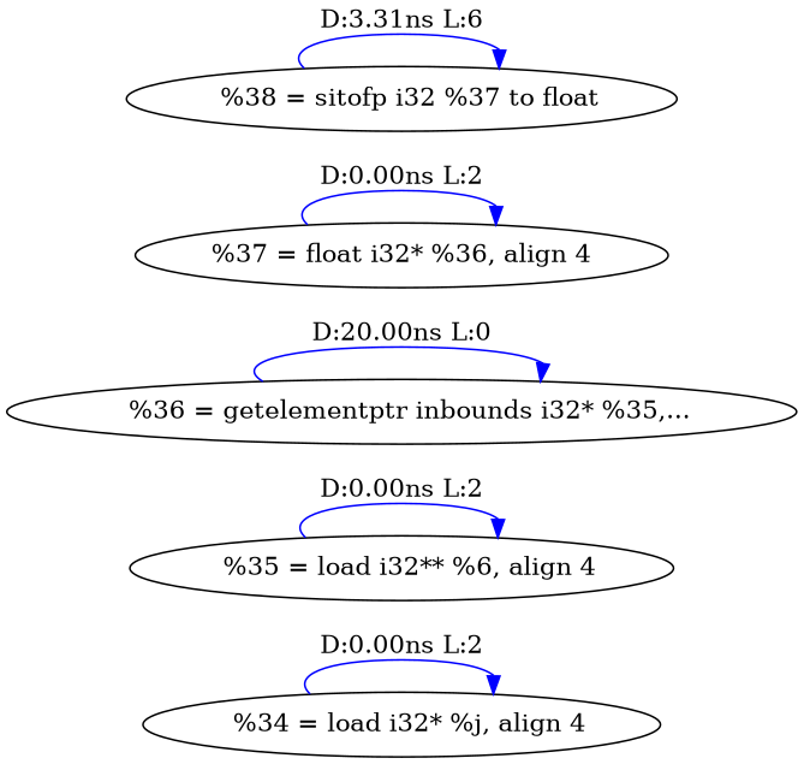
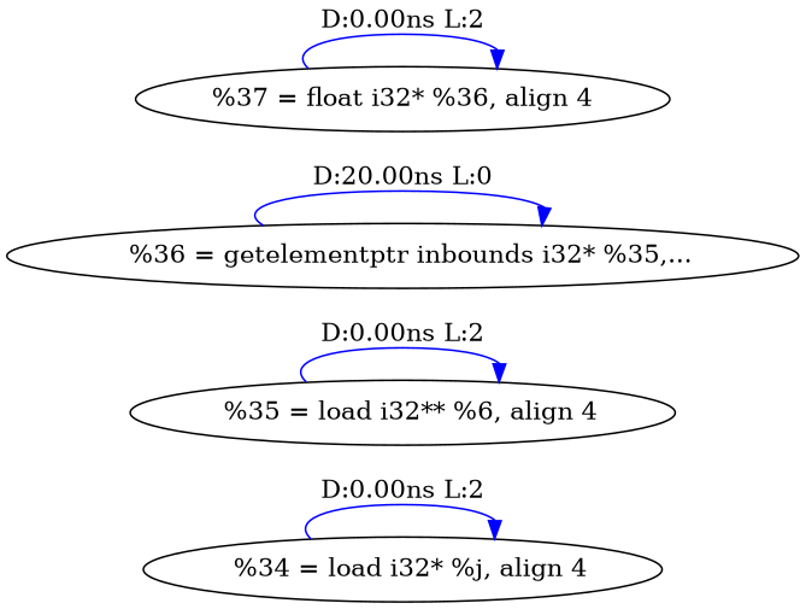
  digraph {
    rankdir=LR
    edge [color=blue]
    n1 [label="  %34 = load i32* %j, align 4"]
    n2 [label="  %35 = load i32** %6, align 4"]
    n3 [label="  %36 = getelementptr inbounds i32* %35,..."]
    n4 [label="%37 = float i32* %36, align 4"]
-   n5 [label="  %38 = sitofp i32 %37 to float"]
    n1 -> n1 [label="D:0.00ns L:2"]
    n2 -> n2 [label="D:0.00ns L:2"]
    n3 -> n3 [label="D:20.00ns L:0"]
    n4 -> n4 [label="D:0.00ns L:2"]
-   n5 -> n5 [label="D:3.31ns L:6"]
  }
